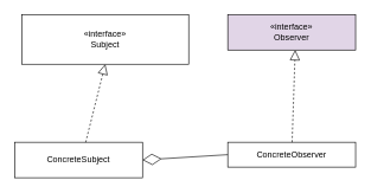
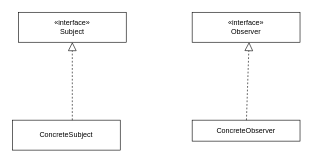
  <mxCell id="0" />
  <mxCell id="1" parent="0" />
- <mxCell id="2" value="«interface»&lt;br&gt;Subject" style="html=1;whiteSpace=wrap;" vertex="1" parent="1"><mxGeometry x="30" y="20" width="235" height="70" as="geometry" /></mxCell>
+ <mxCell id="2" value="«interface»&lt;br&gt;Subject" style="html=1;whiteSpace=wrap;" vertex="1" parent="1"><mxGeometry x="30" y="20" width="180" height="50" as="geometry" /></mxCell>
  <mxCell id="3" value="ConcreteSubject" style="html=1;whiteSpace=wrap;" vertex="1" parent="1"><mxGeometry x="20" y="200" width="180" height="50" as="geometry" /></mxCell>
  <mxCell id="4" value="" style="endArrow=block;dashed=1;endFill=0;endSize=12;html=1;rounded=0;entryX=0.5;entryY=1;entryDx=0;entryDy=0;" edge="1" parent="1" target="2"><mxGeometry width="160" relative="1" as="geometry"><mxPoint x="120" y="200" as="sourcePoint" /><mxPoint x="280" y="200" as="targetPoint" /></mxGeometry></mxCell>
- <mxCell id="5" value="«interface»&lt;br&gt;Observer" style="html=1;whiteSpace=wrap;fillColor=#e1d5e7;" vertex="1" parent="1"><mxGeometry x="320" y="20" width="180" height="50" as="geometry" /></mxCell>
+ <mxCell id="5" value="«interface»&lt;br&gt;Observer" style="html=1;whiteSpace=wrap;" vertex="1" parent="1"><mxGeometry x="320" y="20" width="180" height="50" as="geometry" /></mxCell>
  <mxCell id="6" value="ConcreteObserver" style="html=1;whiteSpace=wrap;" vertex="1" parent="1"><mxGeometry x="320" y="200" width="180" height="35" as="geometry" /></mxCell>
  <mxCell id="7" value="" style="endArrow=block;dashed=1;endFill=0;endSize=12;html=1;rounded=0;entryX=0.5;entryY=1;entryDx=0;entryDy=0;" edge="1" parent="1" source="6"><mxGeometry width="160" relative="1" as="geometry"><mxPoint x="385" y="200" as="sourcePoint" /><mxPoint x="415" y="70" as="targetPoint" /></mxGeometry></mxCell>
- <mxCell id="8" value="" style="endArrow=diamondThin;endFill=0;endSize=24;html=1;rounded=0;entryX=1;entryY=0.5;entryDx=0;entryDy=0;exitX=0;exitY=0.5;exitDx=0;exitDy=0;" edge="1" parent="1" source="6" target="3"><mxGeometry width="160" relative="1" as="geometry"><mxPoint x="310" y="225" as="sourcePoint" /><mxPoint x="300" y="390" as="targetPoint" /></mxGeometry></mxCell>
